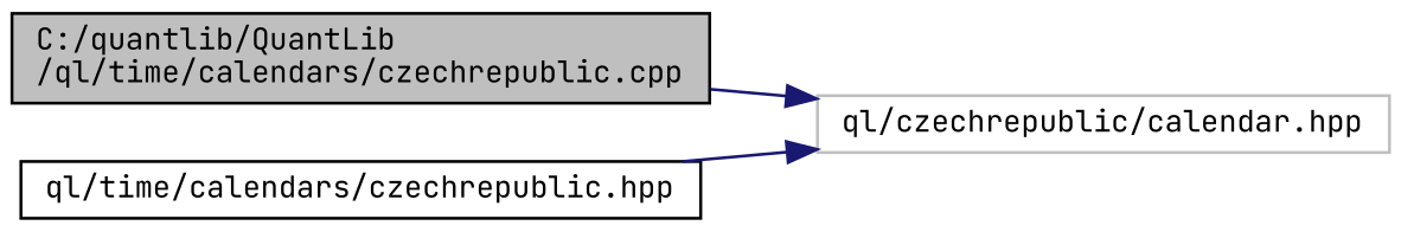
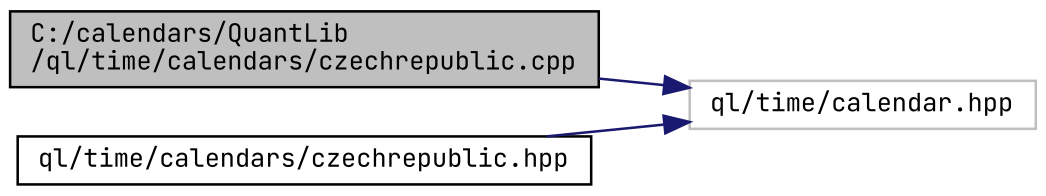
  digraph {
    fontname="JetBrains Mono"
    rankdir=LR
    node [color=black fillcolor=white fontname="JetBrains Mono" fontsize=10 shape=record style=filled]
    edge [color=midnightblue fontname="JetBrains Mono" fontsize=10 labelfontname=Helvetica labelfontsize=10 style=solid]
-   n1 [fillcolor=grey75 fontcolor=black height=0.2 label="C:/quantlib/QuantLib\l/ql/time/calendars/czechrepublic.cpp" width=0.4]
-   n2 [color=grey75 height=0.2 label="ql/czechrepublic/calendar.hpp" width=0.4]
+   n1 [fillcolor=grey75 fontcolor=black height=0.2 label="C:/calendars/QuantLib\l/ql/time/calendars/czechrepublic.cpp" width=0.4]
+   n2 [color=grey75 height=0.2 label="ql/time/calendar.hpp" width=0.4]
    n3 [height=0.2 label="ql/time/calendars/czechrepublic.hpp" width=0.4]
    n1 -> n2
    n3 -> n2
  }
